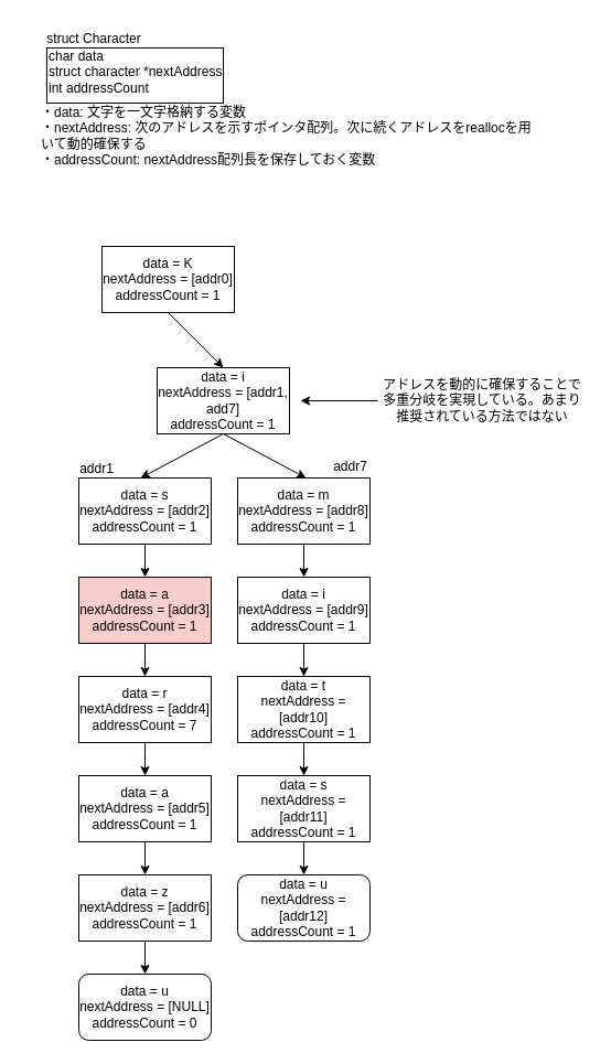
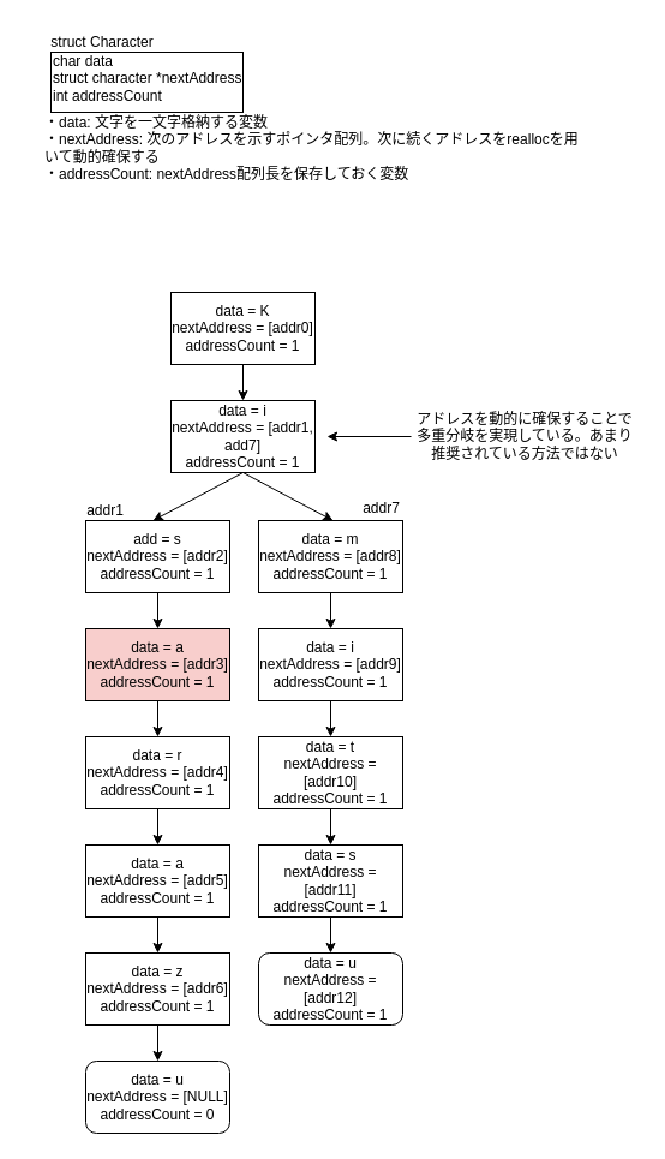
  <mxCell id="0" />
  <mxCell id="1" parent="0" />
  <mxCell id="2" value="" style="rounded=0;whiteSpace=wrap;html=1;" vertex="1" parent="1"><mxGeometry x="42" y="43" width="160" height="50" as="geometry" /></mxCell>
  <mxCell id="3" value="struct Character" style="text;html=1;strokeColor=none;fillColor=none;align=center;verticalAlign=middle;whiteSpace=wrap;rounded=0;" vertex="1" parent="1"><mxGeometry x="20" y="20" width="130" height="30" as="geometry" /></mxCell>
  <mxCell id="4" value="char data&lt;br&gt;struct character *nextAddress&lt;br&gt;int addressCount" style="text;html=1;strokeColor=none;fillColor=none;align=left;verticalAlign=middle;whiteSpace=wrap;rounded=0;" vertex="1" parent="1"><mxGeometry x="42" y="50" width="190" height="30" as="geometry" /></mxCell>
  <mxCell id="5" value="・data: 文字を一文字格納する変数&lt;br&gt;・nextAddress: 次のアドレスを示すポインタ配列。次に続くアドレスをreallocを用いて動的確保する&lt;br&gt;・addressCount: nextAddress配列長を保存しておく変数" style="text;html=1;strokeColor=none;fillColor=none;align=left;verticalAlign=middle;whiteSpace=wrap;rounded=0;" vertex="1" parent="1"><mxGeometry x="35" y="108" width="450" height="30" as="geometry" /></mxCell>
- <mxCell id="6" value="data = K&lt;br&gt;nextAddress = [addr0]&lt;br&gt;addressCount = 1" style="rounded=0;whiteSpace=wrap;html=1;" vertex="1" parent="1"><mxGeometry x="92" y="223" width="120" height="60" as="geometry" /></mxCell>
+ <mxCell id="6" value="data = K&lt;br&gt;nextAddress = [addr0]&lt;br&gt;addressCount = 1" style="rounded=0;whiteSpace=wrap;html=1;" vertex="1" parent="1"><mxGeometry x="142" y="243" width="120" height="60" as="geometry" /></mxCell>
  <mxCell id="7" value="data = i&lt;br&gt;nextAddress = [addr1, add7]&lt;br&gt;addressCount = 1" style="rounded=0;whiteSpace=wrap;html=1;" vertex="1" parent="1"><mxGeometry x="142" y="333" width="120" height="60" as="geometry" /></mxCell>
  <mxCell id="8" value="" style="endArrow=classic;html=1;rounded=0;exitX=0.5;exitY=1;exitDx=0;exitDy=0;entryX=0.5;entryY=0;entryDx=0;entryDy=0;" edge="1" parent="1" source="6" target="7"><mxGeometry width="50" height="50" relative="1" as="geometry"><mxPoint x="227" y="313" as="sourcePoint" /><mxPoint x="277" y="263" as="targetPoint" /></mxGeometry></mxCell>
  <mxCell id="9" value="" style="endArrow=classic;html=1;rounded=0;exitX=0.5;exitY=1;exitDx=0;exitDy=0;" edge="1" parent="1" source="7"><mxGeometry width="50" height="50" relative="1" as="geometry"><mxPoint x="227" y="473" as="sourcePoint" /><mxPoint x="277" y="433" as="targetPoint" /></mxGeometry></mxCell>
  <mxCell id="10" value="data = m&lt;br&gt;nextAddress = [addr8]&lt;br&gt;addressCount = 1" style="rounded=0;whiteSpace=wrap;html=1;" vertex="1" parent="1"><mxGeometry x="215" y="433" width="120" height="60" as="geometry" /></mxCell>
  <mxCell id="11" value="" style="endArrow=classic;html=1;rounded=0;exitX=0.5;exitY=1;exitDx=0;exitDy=0;" edge="1" parent="1" source="7"><mxGeometry width="50" height="50" relative="1" as="geometry"><mxPoint x="227" y="473" as="sourcePoint" /><mxPoint x="127" y="433" as="targetPoint" /></mxGeometry></mxCell>
- <mxCell id="12" value="data = s&lt;br&gt;nextAddress = [addr2]&lt;br&gt;addressCount = 1" style="rounded=0;whiteSpace=wrap;html=1;" vertex="1" parent="1"><mxGeometry x="71" y="433" width="120" height="60" as="geometry" /></mxCell>
+ <mxCell id="12" value="add = s&lt;br&gt;nextAddress = [addr2]&lt;br&gt;addressCount = 1" style="rounded=0;whiteSpace=wrap;html=1;" vertex="1" parent="1"><mxGeometry x="71" y="433" width="120" height="60" as="geometry" /></mxCell>
  <mxCell id="13" value="addr1" style="text;html=1;align=center;verticalAlign=middle;resizable=0;points=[];autosize=1;strokeColor=none;fillColor=none;" vertex="1" parent="1"><mxGeometry x="62" y="410" width="50" height="30" as="geometry" /></mxCell>
  <mxCell id="14" value="addr7" style="text;html=1;align=center;verticalAlign=middle;resizable=0;points=[];autosize=1;strokeColor=none;fillColor=none;" vertex="1" parent="1"><mxGeometry x="292" y="408" width="50" height="30" as="geometry" /></mxCell>
  <mxCell id="15" value="data = a&lt;br&gt;nextAddress = [addr3]&lt;br&gt;addressCount = 1" style="rounded=0;whiteSpace=wrap;html=1;fillColor=#f8cecc;" vertex="1" parent="1"><mxGeometry x="71" y="523" width="120" height="60" as="geometry" /></mxCell>
  <mxCell id="16" value="" style="endArrow=classic;html=1;rounded=0;exitX=0.5;exitY=1;exitDx=0;exitDy=0;entryX=0.5;entryY=0;entryDx=0;entryDy=0;" edge="1" parent="1" target="15"><mxGeometry width="50" height="50" relative="1" as="geometry"><mxPoint x="131" y="493" as="sourcePoint" /><mxPoint x="206" y="453" as="targetPoint" /></mxGeometry></mxCell>
- <mxCell id="17" value="data = r&lt;br&gt;nextAddress = [addr4]&lt;br&gt;addressCount = 7" style="rounded=0;whiteSpace=wrap;html=1;" vertex="1" parent="1"><mxGeometry x="71" y="613" width="120" height="60" as="geometry" /></mxCell>
+ <mxCell id="17" value="data = r&lt;br&gt;nextAddress = [addr4]&lt;br&gt;addressCount = 1" style="rounded=0;whiteSpace=wrap;html=1;" vertex="1" parent="1"><mxGeometry x="71" y="613" width="120" height="60" as="geometry" /></mxCell>
  <mxCell id="18" value="" style="endArrow=classic;html=1;rounded=0;exitX=0.5;exitY=1;exitDx=0;exitDy=0;entryX=0.5;entryY=0;entryDx=0;entryDy=0;" edge="1" parent="1" target="17"><mxGeometry width="50" height="50" relative="1" as="geometry"><mxPoint x="131" y="583" as="sourcePoint" /><mxPoint x="206" y="543" as="targetPoint" /></mxGeometry></mxCell>
  <mxCell id="19" value="data = a&lt;br&gt;nextAddress = [addr5]&lt;br&gt;addressCount = 1" style="rounded=0;whiteSpace=wrap;html=1;" vertex="1" parent="1"><mxGeometry x="71" y="703" width="120" height="60" as="geometry" /></mxCell>
  <mxCell id="20" value="" style="endArrow=classic;html=1;rounded=0;exitX=0.5;exitY=1;exitDx=0;exitDy=0;entryX=0.5;entryY=0;entryDx=0;entryDy=0;" edge="1" parent="1" target="19"><mxGeometry width="50" height="50" relative="1" as="geometry"><mxPoint x="131" y="673" as="sourcePoint" /><mxPoint x="206" y="633" as="targetPoint" /></mxGeometry></mxCell>
  <mxCell id="21" value="data = z&lt;br&gt;nextAddress = [addr6]&lt;br&gt;addressCount = 1" style="rounded=0;whiteSpace=wrap;html=1;" vertex="1" parent="1"><mxGeometry x="71" y="793" width="120" height="60" as="geometry" /></mxCell>
  <mxCell id="22" value="" style="endArrow=classic;html=1;rounded=0;exitX=0.5;exitY=1;exitDx=0;exitDy=0;entryX=0.5;entryY=0;entryDx=0;entryDy=0;" edge="1" parent="1" target="21"><mxGeometry width="50" height="50" relative="1" as="geometry"><mxPoint x="131" y="763" as="sourcePoint" /><mxPoint x="206" y="723" as="targetPoint" /></mxGeometry></mxCell>
  <mxCell id="23" value="data = u&lt;br&gt;nextAddress = [NULL]&lt;br&gt;addressCount = 0" style="whiteSpace=wrap;html=1;rounded=1;" vertex="1" parent="1"><mxGeometry x="71" y="883" width="120" height="60" as="geometry" /></mxCell>
  <mxCell id="24" value="" style="endArrow=classic;html=1;rounded=0;exitX=0.5;exitY=1;exitDx=0;exitDy=0;entryX=0.5;entryY=0;entryDx=0;entryDy=0;" edge="1" parent="1" target="23"><mxGeometry width="50" height="50" relative="1" as="geometry"><mxPoint x="131" y="853" as="sourcePoint" /><mxPoint x="206" y="813" as="targetPoint" /></mxGeometry></mxCell>
  <mxCell id="25" value="data = i&lt;br&gt;nextAddress = [addr9]&lt;br&gt;addressCount = 1" style="rounded=0;whiteSpace=wrap;html=1;" vertex="1" parent="1"><mxGeometry x="215" y="523" width="120" height="60" as="geometry" /></mxCell>
  <mxCell id="26" value="" style="endArrow=classic;html=1;rounded=0;exitX=0.5;exitY=1;exitDx=0;exitDy=0;entryX=0.5;entryY=0;entryDx=0;entryDy=0;" edge="1" parent="1" target="25"><mxGeometry width="50" height="50" relative="1" as="geometry"><mxPoint x="275" y="493" as="sourcePoint" /><mxPoint x="350" y="453" as="targetPoint" /></mxGeometry></mxCell>
  <mxCell id="27" value="data = t&lt;br&gt;nextAddress = [addr10]&lt;br&gt;addressCount = 1" style="rounded=0;whiteSpace=wrap;html=1;" vertex="1" parent="1"><mxGeometry x="215" y="613" width="120" height="60" as="geometry" /></mxCell>
  <mxCell id="28" value="" style="endArrow=classic;html=1;rounded=0;exitX=0.5;exitY=1;exitDx=0;exitDy=0;entryX=0.5;entryY=0;entryDx=0;entryDy=0;" edge="1" parent="1" target="27"><mxGeometry width="50" height="50" relative="1" as="geometry"><mxPoint x="275" y="583" as="sourcePoint" /><mxPoint x="350" y="543" as="targetPoint" /></mxGeometry></mxCell>
  <mxCell id="29" value="data = s&lt;br&gt;nextAddress = [addr11]&lt;br&gt;addressCount = 1" style="rounded=0;whiteSpace=wrap;html=1;" vertex="1" parent="1"><mxGeometry x="215" y="703" width="120" height="60" as="geometry" /></mxCell>
  <mxCell id="30" value="" style="endArrow=classic;html=1;rounded=0;exitX=0.5;exitY=1;exitDx=0;exitDy=0;entryX=0.5;entryY=0;entryDx=0;entryDy=0;" edge="1" parent="1" target="29"><mxGeometry width="50" height="50" relative="1" as="geometry"><mxPoint x="275" y="673" as="sourcePoint" /><mxPoint x="350" y="633" as="targetPoint" /></mxGeometry></mxCell>
  <mxCell id="31" value="data = u&lt;br&gt;nextAddress = [addr12]&lt;br&gt;addressCount = 1" style="whiteSpace=wrap;html=1;rounded=1;" vertex="1" parent="1"><mxGeometry x="215" y="793" width="120" height="60" as="geometry" /></mxCell>
  <mxCell id="32" value="" style="endArrow=classic;html=1;rounded=0;exitX=0.5;exitY=1;exitDx=0;exitDy=0;entryX=0.5;entryY=0;entryDx=0;entryDy=0;" edge="1" parent="1" target="31"><mxGeometry width="50" height="50" relative="1" as="geometry"><mxPoint x="275" y="763" as="sourcePoint" /><mxPoint x="350" y="723" as="targetPoint" /></mxGeometry></mxCell>
  <mxCell id="33" value="" style="endArrow=classic;html=1;rounded=0;" edge="1" parent="1"><mxGeometry width="50" height="50" relative="1" as="geometry"><mxPoint x="342" y="363" as="sourcePoint" /><mxPoint x="272" y="363" as="targetPoint" /></mxGeometry></mxCell>
  <mxCell id="34" value="アドレスを動的に確保することで多重分岐を実現している。あまり推奨されている方法ではない" style="text;html=1;strokeColor=none;fillColor=none;align=center;verticalAlign=middle;whiteSpace=wrap;rounded=0;" vertex="1" parent="1"><mxGeometry x="342" y="348" width="190" height="30" as="geometry" /></mxCell>
